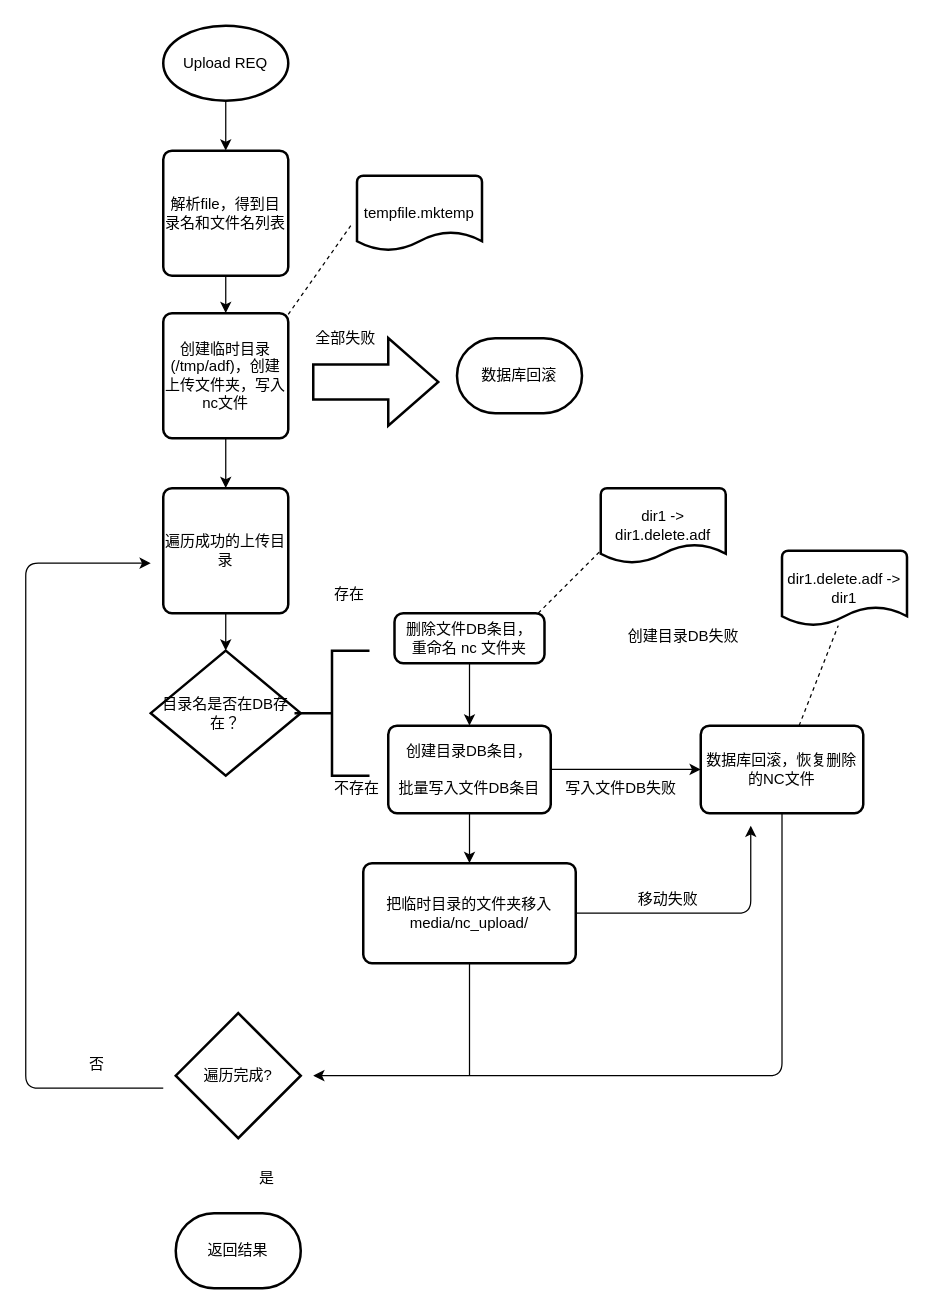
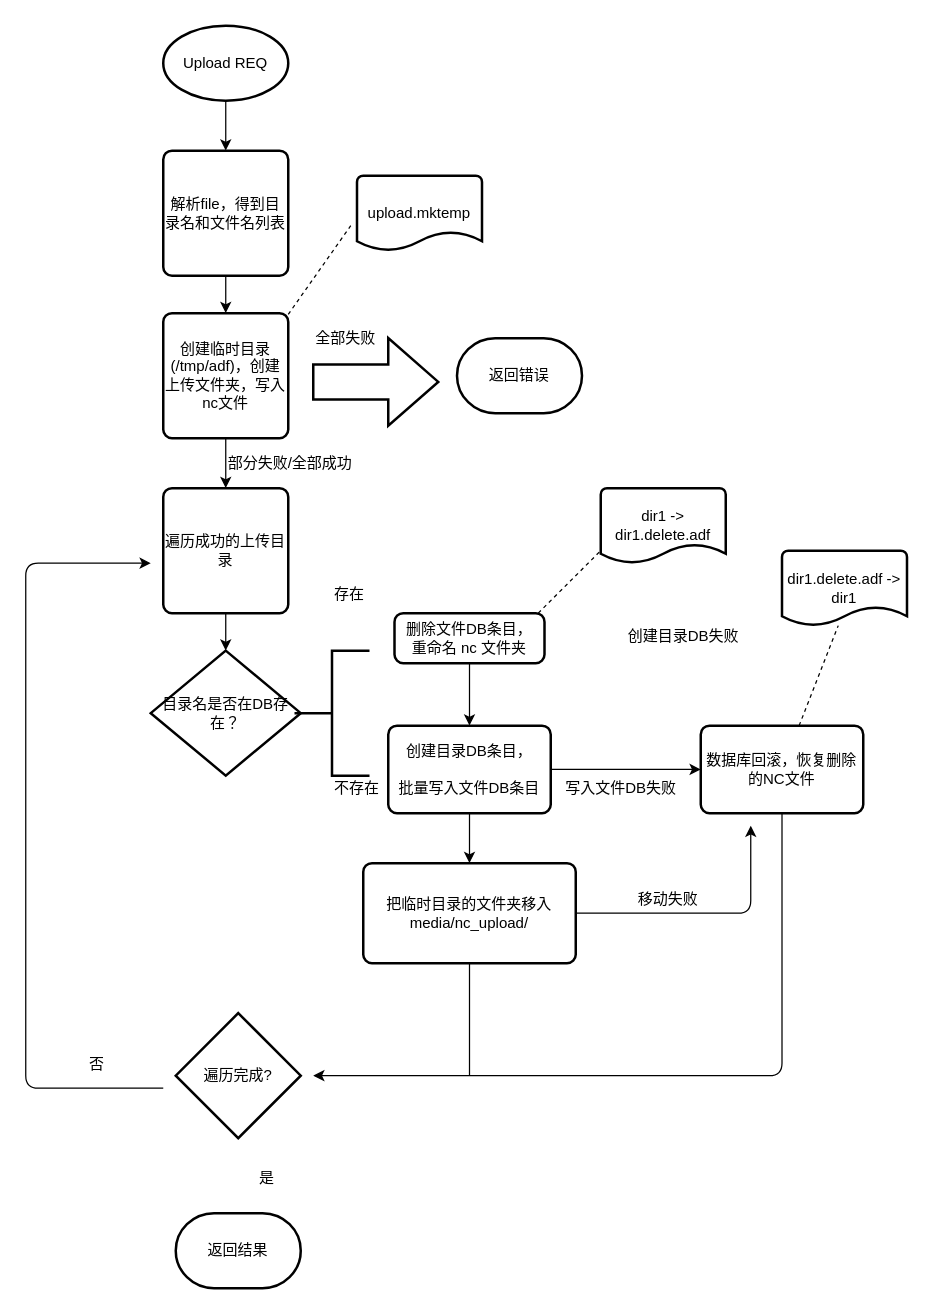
  <mxCell id="0" />
  <mxCell id="1" parent="0" />
  <mxCell id="2" value="" style="edgeStyle=orthogonalEdgeStyle;rounded=0;orthogonalLoop=1;jettySize=auto;html=1;" edge="1" parent="1" source="3" target="5"><mxGeometry relative="1" as="geometry" /></mxCell>
  <mxCell id="3" value="Upload REQ" style="strokeWidth=2;html=1;shape=mxgraph.flowchart.start_1;whiteSpace=wrap;" vertex="1" parent="1"><mxGeometry x="130" y="20" width="100" height="60" as="geometry" /></mxCell>
  <mxCell id="4" value="" style="edgeStyle=orthogonalEdgeStyle;rounded=0;orthogonalLoop=1;jettySize=auto;html=1;" edge="1" parent="1" source="5" target="8"><mxGeometry relative="1" as="geometry" /></mxCell>
  <mxCell id="5" value="解析file，得到目录名和文件名列表" style="rounded=1;whiteSpace=wrap;html=1;absoluteArcSize=1;arcSize=14;strokeWidth=2;" vertex="1" parent="1"><mxGeometry x="130" y="120" width="100" height="100" as="geometry" /></mxCell>
  <mxCell id="6" value="目录名是否在DB存在？" style="strokeWidth=2;html=1;shape=mxgraph.flowchart.decision;whiteSpace=wrap;" vertex="1" parent="1"><mxGeometry x="120" y="520" width="120" height="100" as="geometry" /></mxCell>
  <mxCell id="7" value="" style="edgeStyle=orthogonalEdgeStyle;rounded=0;orthogonalLoop=1;jettySize=auto;html=1;" edge="1" parent="1" source="8" target="16"><mxGeometry relative="1" as="geometry" /></mxCell>
  <mxCell id="8" value="创建临时目录(/tmp/adf)，创建上传文件夹，写入nc文件" style="rounded=1;whiteSpace=wrap;html=1;absoluteArcSize=1;arcSize=14;strokeWidth=2;" vertex="1" parent="1"><mxGeometry x="130" y="250" width="100" height="100" as="geometry" /></mxCell>
  <mxCell id="9" value="" style="verticalLabelPosition=bottom;verticalAlign=top;html=1;strokeWidth=2;shape=mxgraph.arrows2.arrow;dy=0.6;dx=40;notch=0;" vertex="1" parent="1"><mxGeometry x="250" y="270" width="100" height="70" as="geometry" /></mxCell>
  <mxCell id="10" value="全部失败" style="text;html=1;resizable=0;points=[];autosize=1;align=left;verticalAlign=top;spacingTop=-4;" vertex="1" parent="1"><mxGeometry x="250" y="260" width="60" height="20" as="geometry" /></mxCell>
- <mxCell id="11" value="数据库回滚" style="strokeWidth=2;html=1;shape=mxgraph.flowchart.terminator;whiteSpace=wrap;" vertex="1" parent="1"><mxGeometry x="365" y="270" width="100" height="60" as="geometry" /></mxCell>
+ <mxCell id="11" value="返回错误" style="strokeWidth=2;html=1;shape=mxgraph.flowchart.terminator;whiteSpace=wrap;" vertex="1" parent="1"><mxGeometry x="365" y="270" width="100" height="60" as="geometry" /></mxCell>
  <mxCell id="12" value="" style="strokeWidth=2;html=1;shape=mxgraph.flowchart.annotation_2;align=left;pointerEvents=1" vertex="1" parent="1"><mxGeometry x="235" y="520" width="60" height="100" as="geometry" /></mxCell>
  <mxCell id="13" value="存在" style="text;html=1;resizable=0;points=[];autosize=1;align=left;verticalAlign=top;spacingTop=-4;" vertex="1" parent="1"><mxGeometry x="265" y="465" width="40" height="20" as="geometry" /></mxCell>
  <mxCell id="14" value="不存在" style="text;html=1;resizable=0;points=[];autosize=1;align=left;verticalAlign=top;spacingTop=-4;" vertex="1" parent="1"><mxGeometry x="265" y="620" width="50" height="20" as="geometry" /></mxCell>
  <mxCell id="15" value="" style="edgeStyle=orthogonalEdgeStyle;rounded=0;orthogonalLoop=1;jettySize=auto;html=1;" edge="1" parent="1" source="16" target="6"><mxGeometry relative="1" as="geometry" /></mxCell>
  <mxCell id="16" value="遍历成功的上传目录" style="rounded=1;whiteSpace=wrap;html=1;absoluteArcSize=1;arcSize=14;strokeWidth=2;" vertex="1" parent="1"><mxGeometry x="130" y="390" width="100" height="100" as="geometry" /></mxCell>
  <mxCell id="17" value="" style="edgeStyle=orthogonalEdgeStyle;rounded=0;orthogonalLoop=1;jettySize=auto;html=1;" edge="1" parent="1" source="19" target="20"><mxGeometry relative="1" as="geometry" /></mxCell>
  <mxCell id="18" value="" style="edgeStyle=orthogonalEdgeStyle;rounded=0;orthogonalLoop=1;jettySize=auto;html=1;" edge="1" parent="1" source="19" target="21"><mxGeometry relative="1" as="geometry" /></mxCell>
  <mxCell id="19" value="&lt;div&gt;创建目录DB条目，&lt;/div&gt;&lt;div&gt;&lt;br&gt;&lt;/div&gt;批量写入文件DB条目" style="rounded=1;whiteSpace=wrap;html=1;absoluteArcSize=1;arcSize=14;strokeWidth=2;" vertex="1" parent="1"><mxGeometry x="310" y="580" width="130" height="70" as="geometry" /></mxCell>
  <mxCell id="20" value="数据库回滚，恢复删除的NC文件" style="rounded=1;whiteSpace=wrap;html=1;absoluteArcSize=1;arcSize=14;strokeWidth=2;" vertex="1" parent="1"><mxGeometry x="560" y="580" width="130" height="70" as="geometry" /></mxCell>
  <mxCell id="21" value="把临时目录的文件夹移入 media/nc_upload/" style="rounded=1;whiteSpace=wrap;html=1;absoluteArcSize=1;arcSize=14;strokeWidth=2;" vertex="1" parent="1"><mxGeometry x="290" y="690" width="170" height="80" as="geometry" /></mxCell>
  <mxCell id="22" value="" style="edgeStyle=orthogonalEdgeStyle;rounded=0;orthogonalLoop=1;jettySize=auto;html=1;" edge="1" parent="1" source="23" target="19"><mxGeometry relative="1" as="geometry" /></mxCell>
  <mxCell id="23" value="&lt;div&gt;删除文件DB条目，&lt;/div&gt;&lt;div&gt;重命名 nc 文件夹&lt;br&gt;&lt;/div&gt;" style="rounded=1;whiteSpace=wrap;html=1;absoluteArcSize=1;arcSize=14;strokeWidth=2;" vertex="1" parent="1"><mxGeometry x="315" y="490" width="120" height="40" as="geometry" /></mxCell>
  <mxCell id="24" value="遍历完成?" style="strokeWidth=2;html=1;shape=mxgraph.flowchart.decision;whiteSpace=wrap;" vertex="1" parent="1"><mxGeometry x="140" y="810" width="100" height="100" as="geometry" /></mxCell>
  <mxCell id="25" value="&lt;div&gt;返回结果&lt;/div&gt;" style="strokeWidth=2;html=1;shape=mxgraph.flowchart.terminator;whiteSpace=wrap;" vertex="1" parent="1"><mxGeometry x="140" y="970" width="100" height="60" as="geometry" /></mxCell>
+ <mxCell id="26" value="部分失败/全部成功" style="text;html=1;resizable=0;points=[];autosize=1;align=left;verticalAlign=top;spacingTop=-4;" vertex="1" parent="1"><mxGeometry x="180" y="360" width="120" height="20" as="geometry" /></mxCell>
  <mxCell id="27" value="创建目录DB失败" style="text;html=1;resizable=0;points=[];autosize=1;align=left;verticalAlign=top;spacingTop=-4;" vertex="1" parent="1"><mxGeometry x="500" y="499" width="100" height="20" as="geometry" /></mxCell>
  <mxCell id="28" value="写入文件DB失败" style="text;html=1;resizable=0;points=[];autosize=1;align=left;verticalAlign=top;spacingTop=-4;" vertex="1" parent="1"><mxGeometry x="450" y="620" width="100" height="20" as="geometry" /></mxCell>
  <mxCell id="29" value="" style="endArrow=classic;html=1;exitX=0.5;exitY=1;exitDx=0;exitDy=0;" edge="1" parent="1" source="20"><mxGeometry width="50" height="50" relative="1" as="geometry"><mxPoint x="630" y="750" as="sourcePoint" /><mxPoint x="250" y="860" as="targetPoint" /><Array as="points"><mxPoint x="625" y="860" /></Array></mxGeometry></mxCell>
  <mxCell id="30" value="" style="endArrow=classic;html=1;exitX=1;exitY=0.5;exitDx=0;exitDy=0;" edge="1" parent="1" source="21"><mxGeometry width="50" height="50" relative="1" as="geometry"><mxPoint x="470" y="760" as="sourcePoint" /><mxPoint x="600" y="660" as="targetPoint" /><Array as="points"><mxPoint x="600" y="730" /></Array></mxGeometry></mxCell>
  <mxCell id="31" value="移动失败" style="text;html=1;resizable=0;points=[];autosize=1;align=left;verticalAlign=top;spacingTop=-4;" vertex="1" parent="1"><mxGeometry x="508" y="709" width="60" height="20" as="geometry" /></mxCell>
  <mxCell id="32" value="" style="endArrow=none;html=1;entryX=0.5;entryY=1;entryDx=0;entryDy=0;" edge="1" parent="1" target="21"><mxGeometry width="50" height="50" relative="1" as="geometry"><mxPoint x="375" y="860" as="sourcePoint" /><mxPoint x="410" y="760" as="targetPoint" /><Array as="points" /></mxGeometry></mxCell>
  <mxCell id="33" value="是" style="text;html=1;resizable=0;points=[];autosize=1;align=left;verticalAlign=top;spacingTop=-4;" vertex="1" parent="1"><mxGeometry x="205" y="932" width="30" height="20" as="geometry" /></mxCell>
  <mxCell id="34" value="" style="endArrow=classic;html=1;" edge="1" parent="1"><mxGeometry width="50" height="50" relative="1" as="geometry"><mxPoint x="130" y="870" as="sourcePoint" /><mxPoint x="120" y="450" as="targetPoint" /><Array as="points"><mxPoint x="20" y="870" /><mxPoint x="20" y="450" /></Array></mxGeometry></mxCell>
  <mxCell id="35" value="否" style="text;html=1;resizable=0;points=[];autosize=1;align=left;verticalAlign=top;spacingTop=-4;" vertex="1" parent="1"><mxGeometry x="69" y="841" width="30" height="20" as="geometry" /></mxCell>
  <mxCell id="36" value="dir1 -&amp;gt; dir1.delete.adf" style="strokeWidth=2;html=1;shape=mxgraph.flowchart.document2;whiteSpace=wrap;size=0.25;" vertex="1" parent="1"><mxGeometry x="480" y="390" width="100" height="60" as="geometry" /></mxCell>
  <mxCell id="37" value="dir1.delete.adf -&amp;gt; dir1" style="strokeWidth=2;html=1;shape=mxgraph.flowchart.document2;whiteSpace=wrap;size=0.25;" vertex="1" parent="1"><mxGeometry x="625" y="440" width="100" height="60" as="geometry" /></mxCell>
  <mxCell id="38" value="" style="endArrow=none;dashed=1;html=1;" edge="1" parent="1"><mxGeometry width="50" height="50" relative="1" as="geometry"><mxPoint x="430" y="490" as="sourcePoint" /><mxPoint x="480" y="440" as="targetPoint" /></mxGeometry></mxCell>
  <mxCell id="39" value="" style="endArrow=none;dashed=1;html=1;entryX=0.45;entryY=1;entryDx=0;entryDy=0;entryPerimeter=0;" edge="1" parent="1" source="20" target="37"><mxGeometry width="50" height="50" relative="1" as="geometry"><mxPoint x="690" y="610" as="sourcePoint" /><mxPoint x="740" y="560" as="targetPoint" /></mxGeometry></mxCell>
- <mxCell id="40" value="tempfile.mktemp" style="strokeWidth=2;html=1;shape=mxgraph.flowchart.document2;whiteSpace=wrap;size=0.25;" vertex="1" parent="1"><mxGeometry x="285" y="140" width="100" height="60" as="geometry" /></mxCell>
+ <mxCell id="40" value="upload.mktemp" style="strokeWidth=2;html=1;shape=mxgraph.flowchart.document2;whiteSpace=wrap;size=0.25;" vertex="1" parent="1"><mxGeometry x="285" y="140" width="100" height="60" as="geometry" /></mxCell>
  <mxCell id="41" value="" style="endArrow=none;dashed=1;html=1;entryX=-0.05;entryY=0.667;entryDx=0;entryDy=0;entryPerimeter=0;exitX=1;exitY=0.01;exitDx=0;exitDy=0;exitPerimeter=0;" edge="1" parent="1" source="8" target="40"><mxGeometry width="50" height="50" relative="1" as="geometry"><mxPoint x="230" y="190" as="sourcePoint" /><mxPoint x="280" y="140" as="targetPoint" /></mxGeometry></mxCell>
